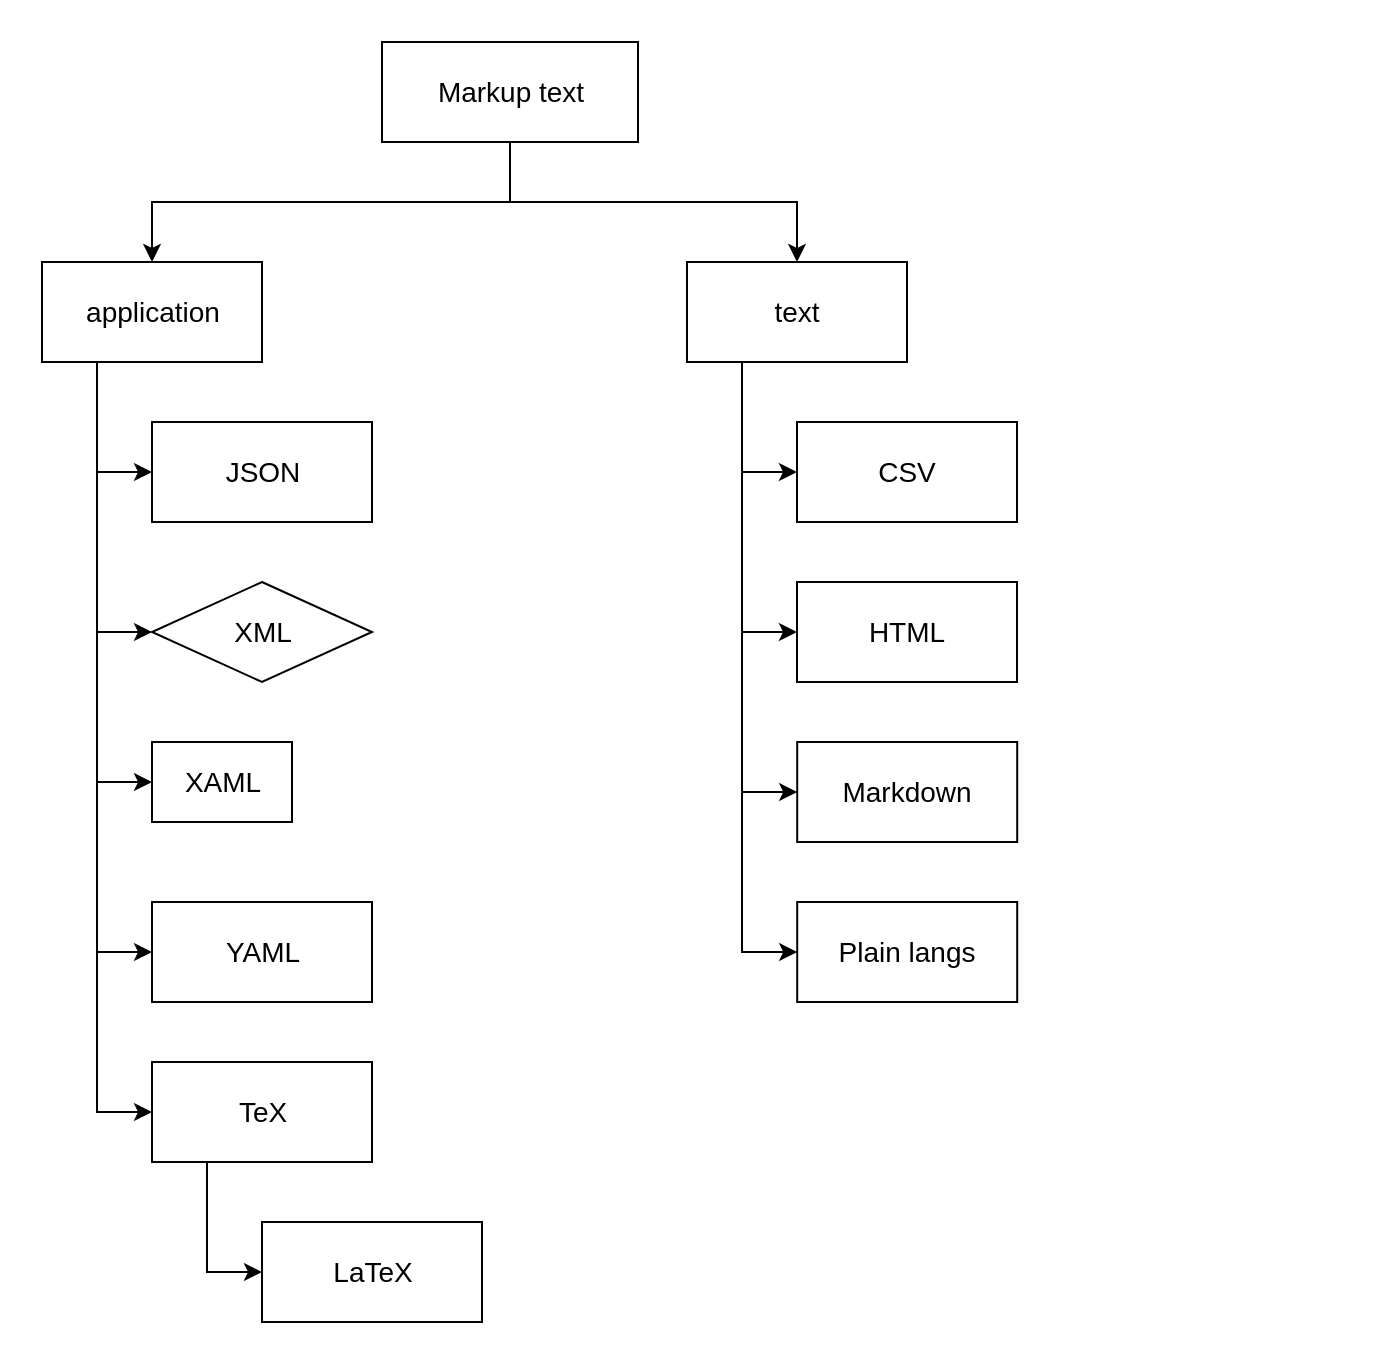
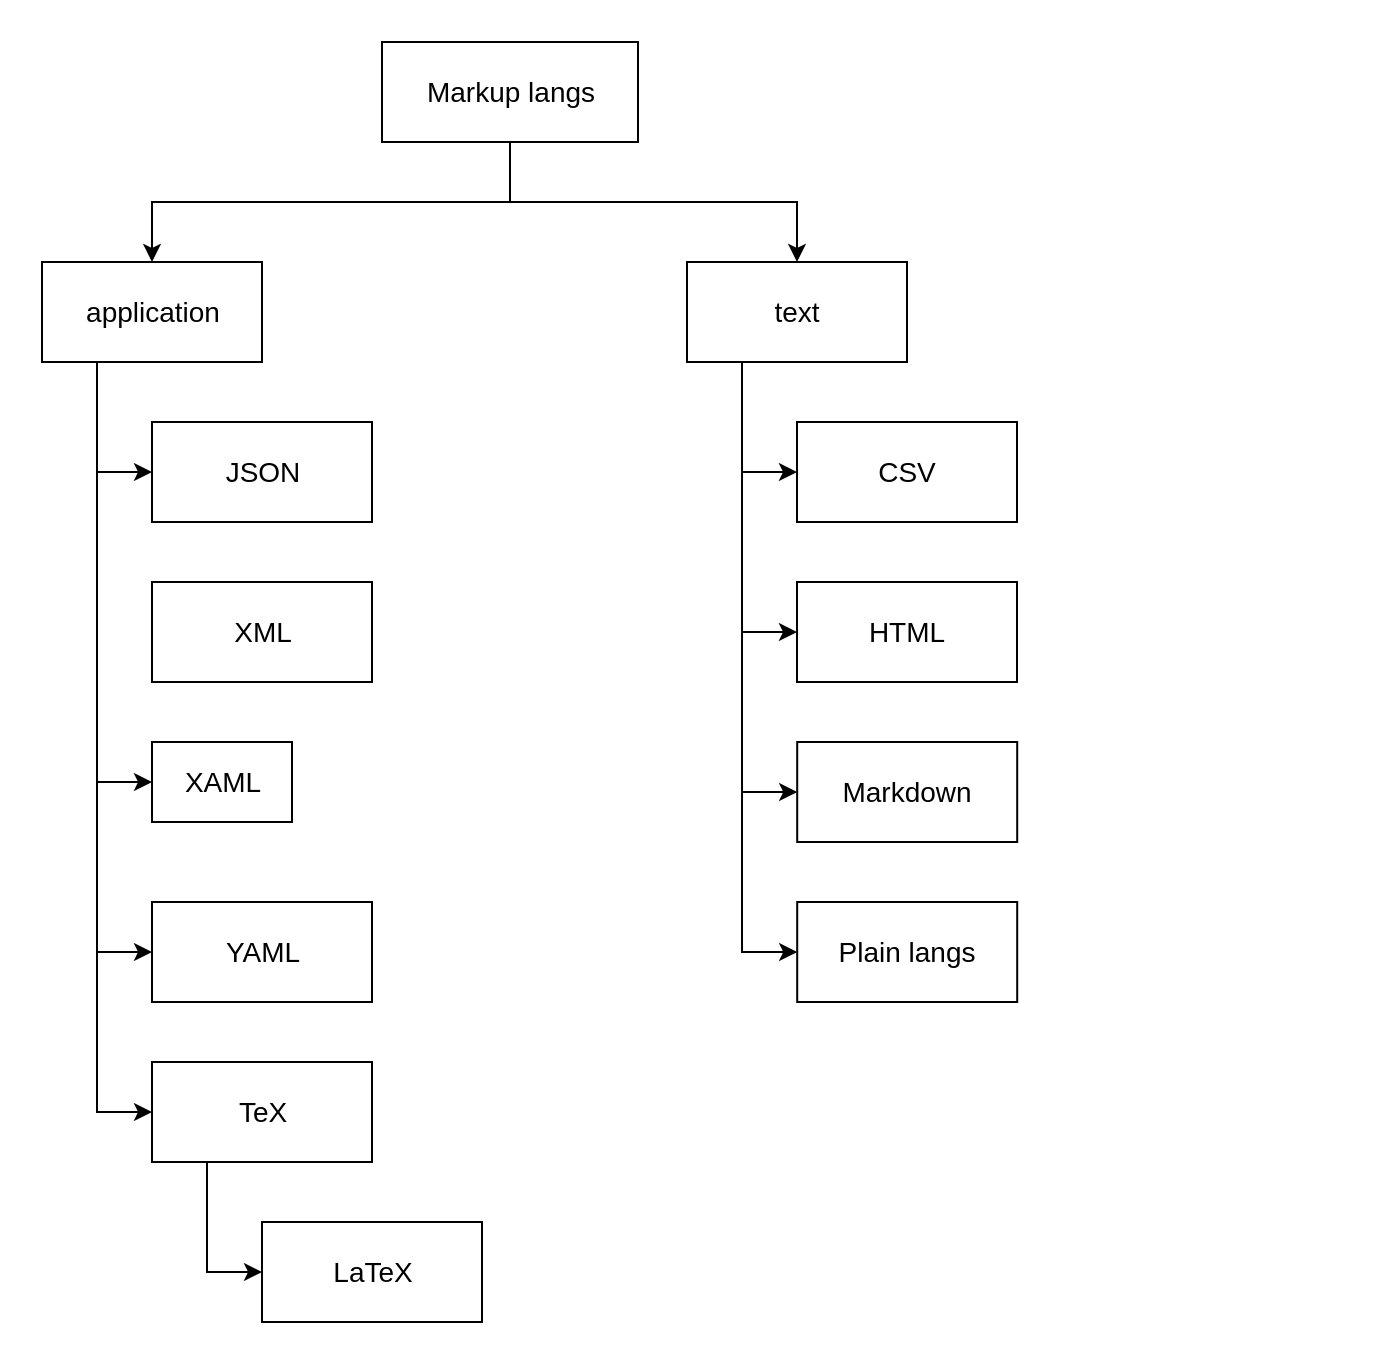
  <mxCell id="0" />
  <mxCell id="1" parent="0" />
  <mxCell id="2" style="edgeStyle=orthogonalEdgeStyle;rounded=0;orthogonalLoop=1;jettySize=auto;html=1;exitX=0.5;exitY=1;exitDx=0;exitDy=0;fontSize=14;fontStyle=0" edge="1" parent="1" source="4" target="10"><mxGeometry relative="1" as="geometry" /></mxCell>
  <mxCell id="3" style="edgeStyle=orthogonalEdgeStyle;rounded=0;orthogonalLoop=1;jettySize=auto;html=1;exitX=0.5;exitY=1;exitDx=0;exitDy=0;fontSize=14;fontStyle=0" edge="1" parent="1" source="4" target="17"><mxGeometry relative="1" as="geometry" /></mxCell>
- <mxCell id="4" value="Markup text" style="html=1;fontSize=14;fontStyle=0" vertex="1" parent="1"><mxGeometry x="190.5" y="20.5" width="128" height="50" as="geometry" /></mxCell>
+ <mxCell id="4" value="Markup langs" style="html=1;fontSize=14;fontStyle=0" vertex="1" parent="1"><mxGeometry x="190.5" y="20.5" width="128" height="50" as="geometry" /></mxCell>
  <mxCell id="5" style="edgeStyle=orthogonalEdgeStyle;rounded=0;orthogonalLoop=1;jettySize=auto;html=1;exitX=0.25;exitY=1;exitDx=0;exitDy=0;entryX=0;entryY=0.5;entryDx=0;entryDy=0;fontSize=14;fontStyle=0" edge="1" parent="1" source="10" target="12"><mxGeometry relative="1" as="geometry" /></mxCell>
- <mxCell id="6" style="edgeStyle=orthogonalEdgeStyle;rounded=0;orthogonalLoop=1;jettySize=auto;html=1;exitX=0.25;exitY=1;exitDx=0;exitDy=0;entryX=0;entryY=0.5;entryDx=0;entryDy=0;fontStyle=0;fontSize=14;" edge="1" parent="1" source="10" target="20"><mxGeometry relative="1" as="geometry" /></mxCell>
  <mxCell id="7" style="edgeStyle=orthogonalEdgeStyle;rounded=0;orthogonalLoop=1;jettySize=auto;html=1;exitX=0.25;exitY=1;exitDx=0;exitDy=0;entryX=0;entryY=0.5;entryDx=0;entryDy=0;fontStyle=0;fontSize=14;" edge="1" parent="1" source="10" target="22"><mxGeometry relative="1" as="geometry" /></mxCell>
  <mxCell id="8" style="edgeStyle=orthogonalEdgeStyle;rounded=0;orthogonalLoop=1;jettySize=auto;html=1;exitX=0.25;exitY=1;exitDx=0;exitDy=0;entryX=0;entryY=0.5;entryDx=0;entryDy=0;fontSize=14;" edge="1" parent="1" source="10" target="25"><mxGeometry relative="1" as="geometry" /></mxCell>
  <mxCell id="9" style="edgeStyle=orthogonalEdgeStyle;rounded=0;orthogonalLoop=1;jettySize=auto;html=1;exitX=0.25;exitY=1;exitDx=0;exitDy=0;entryX=0;entryY=0.5;entryDx=0;entryDy=0;fontSize=14;" edge="1" parent="1" source="10" target="26"><mxGeometry relative="1" as="geometry" /></mxCell>
  <mxCell id="10" value="&lt;span style=&quot;font-size: 14px;&quot;&gt;application&lt;/span&gt;" style="html=1;fontSize=14;fontStyle=0" vertex="1" parent="1"><mxGeometry x="20.5" y="130.5" width="110" height="50" as="geometry" /></mxCell>
  <mxCell id="11" style="edgeStyle=orthogonalEdgeStyle;rounded=0;orthogonalLoop=1;jettySize=auto;html=1;exitX=0.25;exitY=1;exitDx=0;exitDy=0;entryX=0;entryY=0.5;entryDx=0;entryDy=0;fontSize=14;fontStyle=0" edge="1" parent="1"><mxGeometry relative="1" as="geometry"><mxPoint x="665.5" y="180.5" as="sourcePoint" /></mxGeometry></mxCell>
  <mxCell id="12" value="&lt;h3 id=&quot;virtualenv&quot; style=&quot;font-size: 14px;&quot;&gt;&lt;span style=&quot;font-weight: normal; font-size: 14px;&quot;&gt;JSON&lt;/span&gt;&lt;br style=&quot;font-size: 14px;&quot;&gt;&lt;/h3&gt;" style="html=1;fontSize=14;fontStyle=0" vertex="1" parent="1"><mxGeometry x="75.5" y="210.5" width="110" height="50" as="geometry" /></mxCell>
  <mxCell id="13" style="edgeStyle=orthogonalEdgeStyle;rounded=0;orthogonalLoop=1;jettySize=auto;html=1;exitX=0.25;exitY=1;exitDx=0;exitDy=0;entryX=0;entryY=0.5;entryDx=0;entryDy=0;fontSize=14;fontStyle=0" edge="1" parent="1" source="17" target="18"><mxGeometry relative="1" as="geometry" /></mxCell>
  <mxCell id="14" style="edgeStyle=orthogonalEdgeStyle;rounded=0;orthogonalLoop=1;jettySize=auto;html=1;exitX=0.25;exitY=1;exitDx=0;exitDy=0;entryX=0;entryY=0.5;entryDx=0;entryDy=0;fontStyle=0;fontSize=14;" edge="1" parent="1" source="17" target="19"><mxGeometry relative="1" as="geometry" /></mxCell>
  <mxCell id="15" style="edgeStyle=orthogonalEdgeStyle;rounded=0;orthogonalLoop=1;jettySize=auto;html=1;exitX=0.25;exitY=1;exitDx=0;exitDy=0;entryX=0;entryY=0.5;entryDx=0;entryDy=0;fontSize=14;" edge="1" parent="1" source="17" target="24"><mxGeometry relative="1" as="geometry" /></mxCell>
  <mxCell id="16" style="edgeStyle=orthogonalEdgeStyle;rounded=0;orthogonalLoop=1;jettySize=auto;html=1;exitX=0.25;exitY=1;exitDx=0;exitDy=0;entryX=0;entryY=0.5;entryDx=0;entryDy=0;fontSize=14;" edge="1" parent="1" source="17" target="27"><mxGeometry relative="1" as="geometry" /></mxCell>
  <mxCell id="17" value="&lt;span style=&quot;font-size: 14px;&quot;&gt;text&lt;/span&gt;" style="html=1;fontSize=14;fontStyle=0" vertex="1" parent="1"><mxGeometry x="343" y="130.5" width="110" height="50" as="geometry" /></mxCell>
  <mxCell id="18" value="&lt;h3 id=&quot;pyenv&quot; style=&quot;font-size: 14px;&quot;&gt;&lt;span style=&quot;font-weight: normal; font-size: 14px;&quot;&gt;CSV&lt;/span&gt;&lt;br style=&quot;font-size: 14px;&quot;&gt;&lt;/h3&gt;" style="html=1;fontSize=14;fontStyle=0" vertex="1" parent="1"><mxGeometry x="398" y="210.5" width="110" height="50" as="geometry" /></mxCell>
  <mxCell id="19" value="&lt;h3 id=&quot;pyenv&quot; style=&quot;font-size: 14px;&quot;&gt;&lt;span style=&quot;font-weight: normal; font-size: 14px;&quot;&gt;HTML&lt;/span&gt;&lt;br style=&quot;font-size: 14px;&quot;&gt;&lt;/h3&gt;" style="html=1;fontSize=14;fontStyle=0" vertex="1" parent="1"><mxGeometry x="398" y="290.5" width="110" height="50" as="geometry" /></mxCell>
- <mxCell id="20" value="&lt;h3 id=&quot;virtualenv&quot; style=&quot;font-size: 14px;&quot;&gt;&lt;span style=&quot;font-weight: normal; font-size: 14px;&quot;&gt;XML&lt;/span&gt;&lt;br style=&quot;font-size: 14px;&quot;&gt;&lt;/h3&gt;" style="rhombus;html=1;fontSize=14;fontStyle=0;" vertex="1" parent="1"><mxGeometry x="75.5" y="290.5" width="110" height="50" as="geometry" /></mxCell>
+ <mxCell id="20" value="&lt;h3 id=&quot;virtualenv&quot; style=&quot;font-size: 14px;&quot;&gt;&lt;span style=&quot;font-weight: normal; font-size: 14px;&quot;&gt;XML&lt;/span&gt;&lt;br style=&quot;font-size: 14px;&quot;&gt;&lt;/h3&gt;" style="html=1;fontSize=14;fontStyle=0" vertex="1" parent="1"><mxGeometry x="75.5" y="290.5" width="110" height="50" as="geometry" /></mxCell>
  <mxCell id="21" style="edgeStyle=orthogonalEdgeStyle;rounded=0;orthogonalLoop=1;jettySize=auto;html=1;exitX=0.25;exitY=1;exitDx=0;exitDy=0;entryX=0;entryY=0.5;entryDx=0;entryDy=0;fontStyle=0;fontSize=14;" edge="1" parent="1" source="22" target="23"><mxGeometry relative="1" as="geometry" /></mxCell>
  <mxCell id="22" value="&lt;h3 id=&quot;virtualenv&quot; style=&quot;font-size: 14px;&quot;&gt;&lt;span style=&quot;font-weight: normal; font-size: 14px;&quot;&gt;TeX&lt;/span&gt;&lt;br style=&quot;font-size: 14px;&quot;&gt;&lt;/h3&gt;" style="html=1;fontSize=14;fontStyle=0" vertex="1" parent="1"><mxGeometry x="75.5" y="530.5" width="110" height="50" as="geometry" /></mxCell>
  <mxCell id="23" value="&lt;h3 id=&quot;virtualenv&quot; style=&quot;font-size: 14px;&quot;&gt;&lt;span style=&quot;font-weight: normal; font-size: 14px;&quot;&gt;LaTeX&lt;/span&gt;&lt;br style=&quot;font-size: 14px;&quot;&gt;&lt;/h3&gt;" style="html=1;fontSize=14;fontStyle=0" vertex="1" parent="1"><mxGeometry x="130.5" y="610.5" width="110" height="50" as="geometry" /></mxCell>
  <mxCell id="24" value="&lt;h3 id=&quot;virtualenv&quot; style=&quot;font-size: 14px&quot;&gt;&lt;span style=&quot;font-size: 14px ; font-weight: normal&quot;&gt;Markdown&lt;/span&gt;&lt;br style=&quot;font-size: 14px&quot;&gt;&lt;/h3&gt;" style="html=1;fontSize=14;fontStyle=0" vertex="1" parent="1"><mxGeometry x="398.1" y="370.5" width="110" height="50" as="geometry" /></mxCell>
  <mxCell id="25" value="&lt;h3 id=&quot;virtualenv&quot; style=&quot;font-size: 14px;&quot;&gt;&lt;span style=&quot;font-weight: normal; font-size: 14px;&quot;&gt;XAML&lt;/span&gt;&lt;br style=&quot;font-size: 14px;&quot;&gt;&lt;/h3&gt;" style="html=1;fontSize=14;fontStyle=0" vertex="1" parent="1"><mxGeometry x="75.5" y="370.5" width="70" height="40" as="geometry" /></mxCell>
  <mxCell id="26" value="&lt;h3 id=&quot;virtualenv&quot; style=&quot;font-size: 14px;&quot;&gt;&lt;span style=&quot;font-weight: normal; font-size: 14px;&quot;&gt;YAML&lt;/span&gt;&lt;br style=&quot;font-size: 14px;&quot;&gt;&lt;/h3&gt;" style="html=1;fontSize=14;fontStyle=0" vertex="1" parent="1"><mxGeometry x="75.5" y="450.5" width="110" height="50" as="geometry" /></mxCell>
  <mxCell id="27" value="&lt;h3 id=&quot;virtualenv&quot; style=&quot;font-size: 14px&quot;&gt;&lt;span style=&quot;font-size: 14px ; font-weight: normal&quot;&gt;Plain langs&lt;/span&gt;&lt;br style=&quot;font-size: 14px&quot;&gt;&lt;/h3&gt;" style="html=1;fontSize=14;fontStyle=0" vertex="1" parent="1"><mxGeometry x="398.1" y="450.5" width="110" height="50" as="geometry" /></mxCell>
